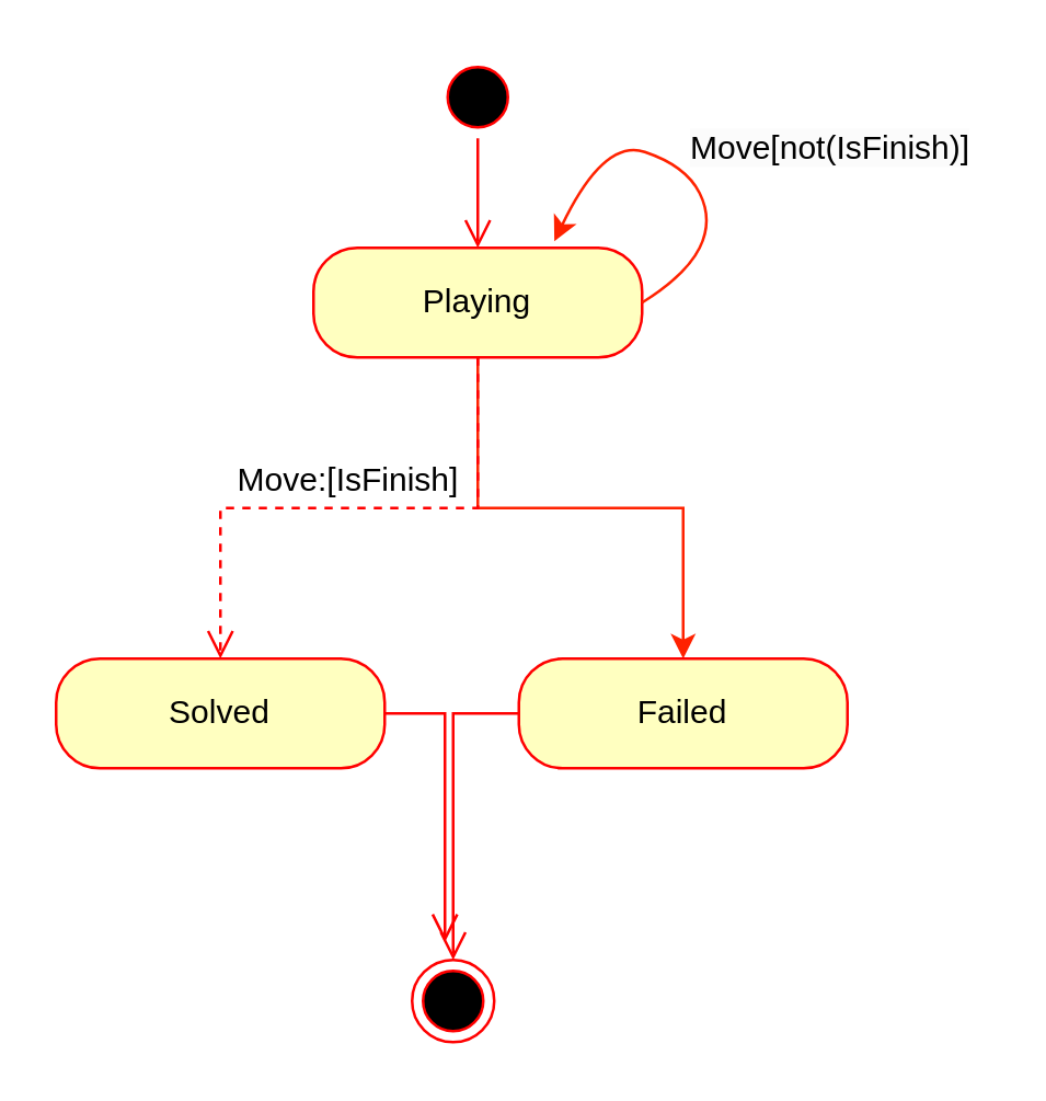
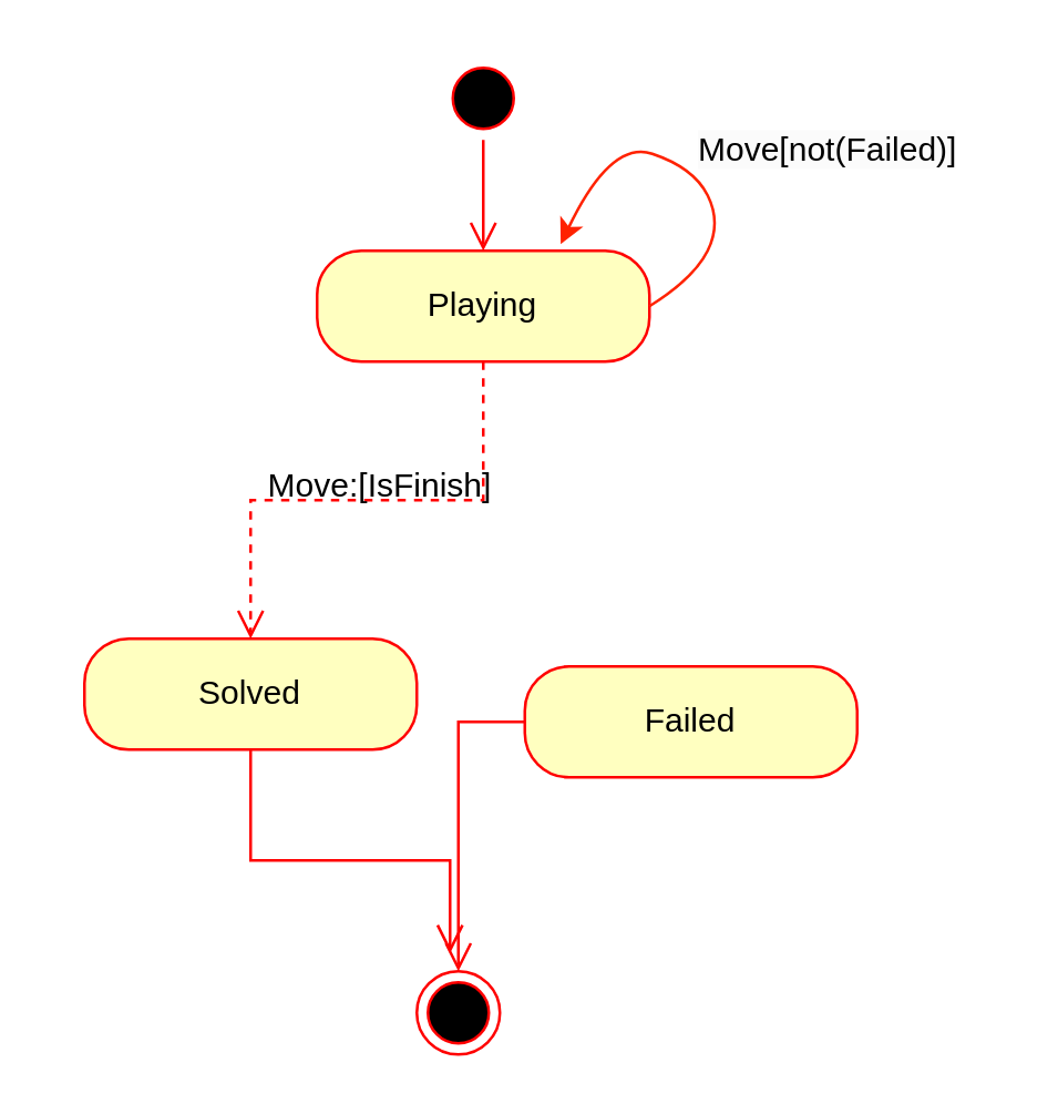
  <mxCell id="0" />
  <mxCell id="1" parent="0" />
  <mxCell id="2" value="" style="ellipse;html=1;shape=endState;fillColor=#000000;strokeColor=#ff0000;" vertex="1" parent="1"><mxGeometry x="150" y="350" width="30" height="30" as="geometry" /></mxCell>
  <mxCell id="3" value="" style="ellipse;html=1;shape=startState;fillColor=#000000;strokeColor=#ff0000;" vertex="1" parent="1"><mxGeometry x="159" y="20" width="30" height="30" as="geometry" /></mxCell>
  <mxCell id="4" value="" style="edgeStyle=orthogonalEdgeStyle;html=1;verticalAlign=bottom;endArrow=open;endSize=8;strokeColor=#ff0000;rounded=0;" edge="1" source="3" parent="1" target="6"><mxGeometry relative="1" as="geometry"><mxPoint x="90" y="80" as="targetPoint" /><Array as="points"><mxPoint x="174" y="40" /><mxPoint x="174" y="40" /></Array></mxGeometry></mxCell>
- <mxCell id="5" style="edgeStyle=orthogonalEdgeStyle;rounded=0;orthogonalLoop=1;jettySize=auto;html=1;entryX=0.5;entryY=0;entryDx=0;entryDy=0;strokeColor=#FF2200;" edge="1" parent="1" source="6" target="8"><mxGeometry relative="1" as="geometry" /></mxCell>
  <mxCell id="6" value="Playing" style="rounded=1;whiteSpace=wrap;html=1;arcSize=40;fontColor=#000000;fillColor=#ffffc0;strokeColor=#ff0000;" vertex="1" parent="1"><mxGeometry x="114" y="90" width="120" height="40" as="geometry" /></mxCell>
  <mxCell id="7" value="" style="edgeStyle=orthogonalEdgeStyle;html=1;verticalAlign=bottom;endArrow=open;endSize=8;strokeColor=#ff0000;rounded=0;entryX=0.4;entryY=-0.217;entryDx=0;entryDy=0;entryPerimeter=0;" edge="1" source="11" parent="1" target="2"><mxGeometry relative="1" as="geometry"><mxPoint x="114" y="310" as="targetPoint" /></mxGeometry></mxCell>
  <mxCell id="8" value="Failed" style="rounded=1;whiteSpace=wrap;html=1;arcSize=40;fontColor=#000000;fillColor=#ffffc0;strokeColor=#ff0000;" vertex="1" parent="1"><mxGeometry x="189" y="240" width="120" height="40" as="geometry" /></mxCell>
  <mxCell id="9" value="" style="edgeStyle=orthogonalEdgeStyle;html=1;verticalAlign=bottom;endArrow=open;endSize=8;strokeColor=#ff0000;rounded=0;entryX=0.5;entryY=0;entryDx=0;entryDy=0;" edge="1" source="8" parent="1" target="2"><mxGeometry relative="1" as="geometry"><mxPoint x="290" y="310" as="targetPoint" /></mxGeometry></mxCell>
  <mxCell id="10" value="" style="edgeStyle=orthogonalEdgeStyle;html=1;verticalAlign=bottom;endArrow=open;endSize=8;strokeColor=#ff0000;rounded=0;dashed=1;" edge="1" parent="1" source="6" target="11"><mxGeometry relative="1" as="geometry"><mxPoint x="40" y="250" as="targetPoint" /><mxPoint x="114" y="110" as="sourcePoint" /></mxGeometry></mxCell>
- <mxCell id="11" value="Solved" style="rounded=1;whiteSpace=wrap;html=1;arcSize=40;fontColor=#000000;fillColor=#ffffc0;strokeColor=#ff0000;" vertex="1" parent="1"><mxGeometry x="20" y="240" width="120" height="40" as="geometry" /></mxCell>
- <mxCell id="12" value="Move:[IsFinish]" style="text;html=1;align=center;verticalAlign=middle;whiteSpace=wrap;rounded=0;" vertex="1" parent="1"><mxGeometry x="80" y="160" width="94" height="30" as="geometry" /></mxCell>
+ <mxCell id="11" value="Solved" style="rounded=1;whiteSpace=wrap;html=1;arcSize=40;fontColor=#000000;fillColor=#ffffc0;strokeColor=#ff0000;" vertex="1" parent="1"><mxGeometry x="30" y="230" width="120" height="40" as="geometry" /></mxCell>
+ <mxCell id="12" value="Move:[IsFinish]" style="text;html=1;align=center;verticalAlign=middle;whiteSpace=wrap;rounded=0;" vertex="1" parent="1"><mxGeometry x="90" y="160" width="94" height="30" as="geometry" /></mxCell>
  <mxCell id="13" value="" style="curved=1;endArrow=classic;html=1;rounded=0;entryX=0.733;entryY=-0.06;entryDx=0;entryDy=0;entryPerimeter=0;strokeColor=#FF2200;" edge="1" parent="1" target="6"><mxGeometry width="50" height="50" relative="1" as="geometry"><mxPoint x="234" y="110" as="sourcePoint" /><mxPoint x="284" y="60" as="targetPoint" /><Array as="points"><mxPoint x="250" y="100" /><mxPoint x="260" y="80" /><mxPoint x="250" y="60" /><mxPoint x="220" y="50" /></Array></mxGeometry></mxCell>
- <mxCell id="14" value="&lt;span style=&quot;color: rgb(0, 0, 0); font-family: Helvetica; font-size: 12px; font-style: normal; font-variant-ligatures: normal; font-variant-caps: normal; font-weight: 400; letter-spacing: normal; orphans: 2; text-align: center; text-indent: 0px; text-transform: none; widows: 2; word-spacing: 0px; -webkit-text-stroke-width: 0px; background-color: rgb(251, 251, 251); text-decoration-thickness: initial; text-decoration-style: initial; text-decoration-color: initial; float: none; display: inline !important;&quot;&gt;Move[not(IsFinish)]&lt;/span&gt;" style="text;whiteSpace=wrap;html=1;" vertex="1" parent="1"><mxGeometry x="250" y="40" width="110" height="40" as="geometry" /></mxCell>
+ <mxCell id="14" value="&lt;span style=&quot;color: rgb(0, 0, 0); font-family: Helvetica; font-size: 12px; font-style: normal; font-variant-ligatures: normal; font-variant-caps: normal; font-weight: 400; letter-spacing: normal; orphans: 2; text-align: center; text-indent: 0px; text-transform: none; widows: 2; word-spacing: 0px; -webkit-text-stroke-width: 0px; background-color: rgb(251, 251, 251); text-decoration-thickness: initial; text-decoration-style: initial; text-decoration-color: initial; float: none; display: inline !important;&quot;&gt;Move[not(Failed)]&lt;/span&gt;" style="text;whiteSpace=wrap;html=1;" vertex="1" parent="1"><mxGeometry x="250" y="40" width="110" height="40" as="geometry" /></mxCell>
